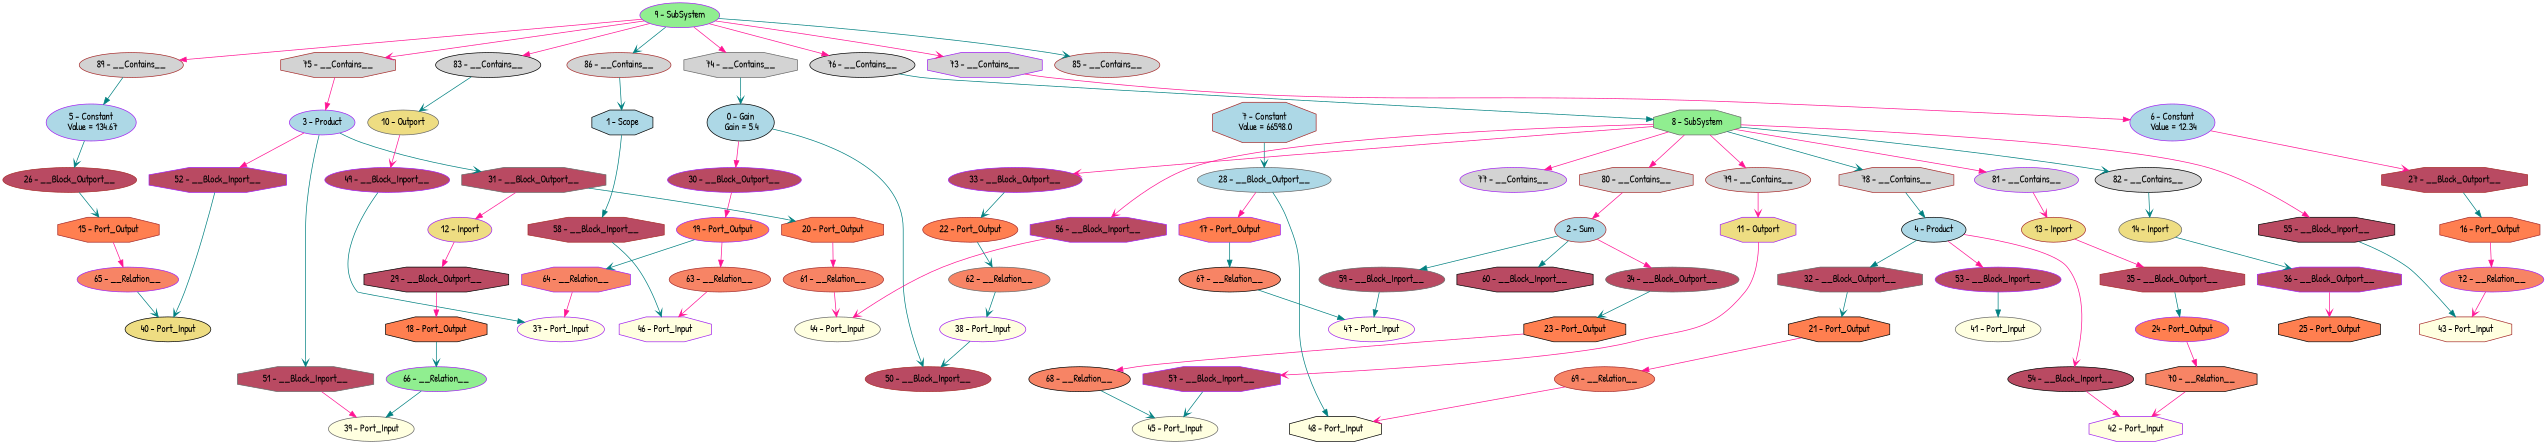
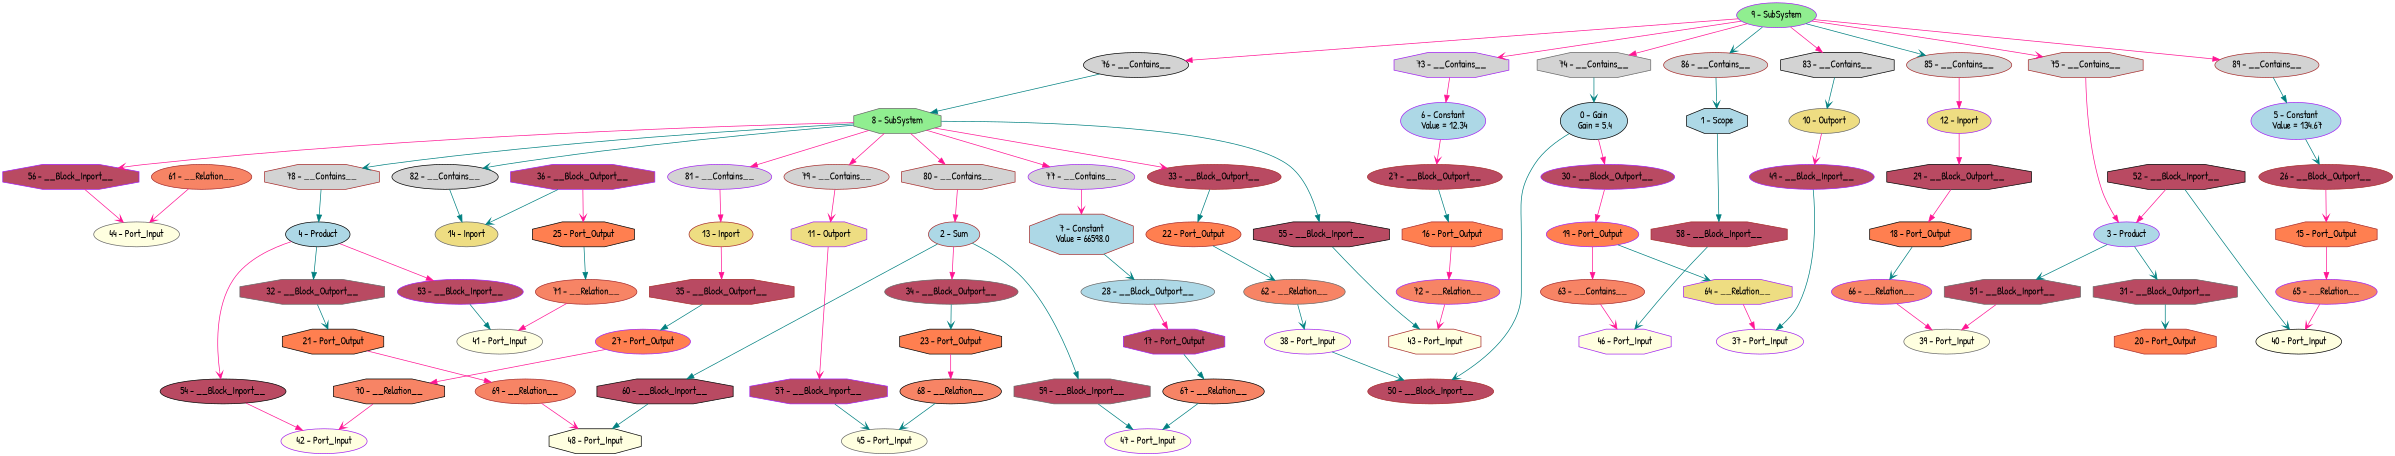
  digraph {
    fontname="Patrick Hand"
    node [color=purple fillcolor="#b94a62" fontname="Patrick Hand" shape=ellipse style=filled]
    edge [arrowhead=normal color=deeppink fontname="Patrick Hand"]
    "0 - Gain\n Gain = 5.4" [color=black fillcolor=lightblue]
    "30 - __Block_Outport__"
    "50 - __Block_Inport__" [color=brown]
    "19 - Port_Output" [fillcolor=coral]
    "1 - Scope" [color=black fillcolor=lightblue shape=octagon]
    "58 - __Block_Inport__" [color=brown shape=octagon]
    "46 - Port_Input" [fillcolor=lightyellow shape=octagon]
    "2 - Sum" [color=brown fillcolor=lightblue]
    "34 - __Block_Outport__" [color=gray40]
-   "59 - __Block_Inport__" [color=gray40]
+   "59 - __Block_Inport__" [color=gray40 shape=octagon]
    "60 - __Block_Inport__" [color=black shape=octagon]
    "23 - Port_Output" [color=black fillcolor=coral shape=octagon]
    "47 - Port_Input" [fillcolor=lightyellow]
    "48 - Port_Input" [color=black fillcolor=lightyellow shape=octagon]
    "3 - Product" [fillcolor=lightblue]
    "31 - __Block_Outport__" [color=gray40 shape=octagon]
    "51 - __Block_Inport__" [color=gray40 shape=octagon]
-   "52 - __Block_Inport__" [shape=octagon]
+   "52 - __Block_Inport__" [color=black shape=octagon]
    "20 - Port_Output" [color=brown fillcolor=coral shape=octagon]
    "39 - Port_Input" [color=gray40 fillcolor=lightyellow]
-   "40 - Port_Input" [color=black fillcolor=lightgoldenrod]
+   "40 - Port_Input" [color=black fillcolor=lightyellow]
    "4 - Product" [color=black fillcolor=lightblue]
    "32 - __Block_Outport__" [color=gray40 shape=octagon]
    "53 - __Block_Inport__"
    "54 - __Block_Inport__" [color=black]
    "21 - Port_Output" [color=black fillcolor=coral shape=octagon]
    "41 - Port_Input" [color=gray40 fillcolor=lightyellow]
-   "42 - Port_Input" [fillcolor=lightyellow shape=octagon]
+   "42 - Port_Input" [fillcolor=lightyellow]
    "5 - Constant\n Value = 134.67" [fillcolor=lightblue]
    "26 - __Block_Outport__" [color=brown]
    "15 - Port_Output" [color=brown fillcolor=coral shape=octagon]
    "6 - Constant\n Value = 12.34" [fillcolor=lightblue]
-   "27 - __Block_Outport__" [color=brown shape=octagon]
+   "27 - __Block_Outport__" [color=brown]
    "16 - Port_Output" [color=brown fillcolor=coral shape=octagon]
    "7 - Constant\n Value = 66598.0" [color=brown fillcolor=lightblue shape=octagon]
    "28 - __Block_Outport__" [color=gray40 fillcolor=lightblue]
-   "17 - Port_Output" [fillcolor=coral shape=octagon]
+   "17 - Port_Output" [shape=octagon]
    "8 - SubSystem" [color=gray40 fillcolor=lightgreen shape=octagon]
-   "33 - __Block_Outport__"
+   "33 - __Block_Outport__" [color=brown]
    "55 - __Block_Inport__" [color=black shape=octagon]
    "56 - __Block_Inport__" [shape=octagon]
    "77 - __Contains__" [fillcolor=lightgray]
    "78 - __Contains__" [color=brown fillcolor=lightgray shape=octagon]
    "79 - __Contains__" [color=brown fillcolor=lightgray]
    "80 - __Contains__" [color=brown fillcolor=lightgray shape=octagon]
    "81 - __Contains__" [fillcolor=lightgray]
    "82 - __Contains__" [color=black fillcolor=lightgray]
    "22 - Port_Output" [color=brown fillcolor=coral]
    "43 - Port_Input" [color=brown fillcolor=lightyellow shape=octagon]
    "44 - Port_Input" [color=gray40 fillcolor=lightyellow]
    "11 - Outport" [fillcolor=lightgoldenrod shape=octagon]
    "13 - Inport" [color=brown fillcolor=lightgoldenrod]
    "14 - Inport" [color=gray40 fillcolor=lightgoldenrod]
    "9 - SubSystem" [fillcolor=lightgreen]
    "73 - __Contains__" [fillcolor=lightgray shape=octagon]
    "74 - __Contains__" [color=gray40 fillcolor=lightgray shape=octagon]
    "75 - __Contains__" [color=brown fillcolor=lightgray shape=octagon]
    "76 - __Contains__" [color=black fillcolor=lightgray]
-   "83 - __Contains__" [color=black fillcolor=lightgray]
+   "83 - __Contains__" [color=black fillcolor=lightgray shape=octagon]
    n60 [color=brown fillcolor=lightgray label="89 - __Contains__"]
    "85 - __Contains__" [color=brown fillcolor=lightgray]
    "86 - __Contains__" [color=brown fillcolor=lightgray]
    "10 - Outport" [color=gray40 fillcolor=lightgoldenrod]
    "12 - Inport" [fillcolor=lightgoldenrod]
    "49 - __Block_Inport__"
    "37 - Port_Input" [fillcolor=lightyellow]
    "57 - __Block_Inport__" [shape=octagon]
    "45 - Port_Input" [color=gray40 fillcolor=lightyellow]
    "29 - __Block_Outport__" [color=black shape=octagon]
    "18 - Port_Output" [color=black fillcolor=coral shape=octagon]
    "35 - __Block_Outport__" [color=brown shape=octagon]
-   "24 - Port_Output" [fillcolor=coral]
+   "24 - Port_Output" [fillcolor=coral label="27 - Port_Output"]
    "36 - __Block_Outport__" [shape=octagon]
    "25 - Port_Output" [color=black fillcolor=coral shape=octagon]
    "65 - __Relation__" [fillcolor="#f78465"]
    "72 - __Relation__" [fillcolor="#f78465"]
    "67 - __Relation__" [color=black fillcolor="#f78465"]
-   "66 - __Relation__" [fillcolor=lightgreen]
-   "63 - __Relation__" [color=brown fillcolor="#f78465"]
-   "64 - __Relation__" [fillcolor="#f78465" shape=octagon]
+   "66 - __Relation__" [fillcolor="#f78465"]
+   "63 - __Relation__" [color=brown fillcolor="#f78465" label="63 - __Contains__"]
+   "64 - __Relation__" [fillcolor=lightgoldenrod shape=octagon]
    "61 - __Relation__" [color=brown fillcolor="#f78465"]
    "69 - __Relation__" [color=brown fillcolor="#f78465"]
    "62 - __Relation__" [color=gray40 fillcolor="#f78465"]
    "38 - Port_Input" [fillcolor=lightyellow]
    "68 - __Relation__" [color=black fillcolor="#f78465"]
    "70 - __Relation__" [color=black fillcolor="#f78465" shape=octagon]
+   "71 - __Relation__" [color=brown fillcolor="#f78465"]
    "0 - Gain\n Gain = 5.4" -> "30 - __Block_Outport__"
    "0 - Gain\n Gain = 5.4" -> "50 - __Block_Inport__" [arrowhead=vee color=teal]
    "30 - __Block_Outport__" -> "19 - Port_Output"
    "19 - Port_Output" -> "63 - __Relation__"
    "19 - Port_Output" -> "64 - __Relation__" [arrowhead=vee color=teal]
    "1 - Scope" -> "58 - __Block_Inport__" [color=teal]
    "58 - __Block_Inport__" -> "46 - Port_Input" [arrowhead=vee color=teal]
    "2 - Sum" -> "34 - __Block_Outport__"
    "2 - Sum" -> "59 - __Block_Inport__" [color=teal]
    "2 - Sum" -> "60 - __Block_Inport__" [color=teal]
    "34 - __Block_Outport__" -> "23 - Port_Output" [arrowhead=vee color=teal]
    "59 - __Block_Inport__" -> "47 - Port_Input" [color=teal]
-   "28 - __Block_Outport__" -> "48 - Port_Input" [color=teal]
+   "60 - __Block_Inport__" -> "48 - Port_Input" [color=teal]
    "23 - Port_Output" -> "68 - __Relation__"
    "3 - Product" -> "31 - __Block_Outport__" [arrowhead=vee color=teal]
    "3 - Product" -> "51 - __Block_Inport__" [arrowhead=vee color=teal]
-   "3 - Product" -> "52 - __Block_Inport__"
+   "52 - __Block_Inport__" -> "3 - Product"
    "31 - __Block_Outport__" -> "20 - Port_Output" [arrowhead=vee color=teal]
    "51 - __Block_Inport__" -> "39 - Port_Input"
    "52 - __Block_Inport__" -> "40 - Port_Input" [arrowhead=vee color=teal]
-   "20 - Port_Output" -> "61 - __Relation__"
    "4 - Product" -> "32 - __Block_Outport__" [color=teal]
    "4 - Product" -> "53 - __Block_Inport__"
    "4 - Product" -> "54 - __Block_Inport__" [arrowhead=vee]
    "32 - __Block_Outport__" -> "21 - Port_Output" [arrowhead=vee color=teal]
    "53 - __Block_Inport__" -> "41 - Port_Input" [color=teal]
    "54 - __Block_Inport__" -> "42 - Port_Input"
    "21 - Port_Output" -> "69 - __Relation__"
    "5 - Constant\n Value = 134.67" -> "26 - __Block_Outport__" [arrowhead=vee color=teal]
-   "26 - __Block_Outport__" -> "15 - Port_Output" [arrowhead=vee color=teal]
+   "26 - __Block_Outport__" -> "15 - Port_Output" [arrowhead=vee]
    "15 - Port_Output" -> "65 - __Relation__"
    "6 - Constant\n Value = 12.34" -> "27 - __Block_Outport__" [arrowhead=vee]
    "27 - __Block_Outport__" -> "16 - Port_Output" [color=teal]
    "16 - Port_Output" -> "72 - __Relation__"
    "7 - Constant\n Value = 66598.0" -> "28 - __Block_Outport__" [arrowhead=vee color=teal]
    "28 - __Block_Outport__" -> "17 - Port_Output"
    "17 - Port_Output" -> "67 - __Relation__" [color=teal]
    "8 - SubSystem" -> "33 - __Block_Outport__" [arrowhead=vee]
-   "8 - SubSystem" -> "55 - __Block_Inport__"
+   "8 - SubSystem" -> "55 - __Block_Inport__" [color=teal]
    "8 - SubSystem" -> "56 - __Block_Inport__" [arrowhead=vee]
    "8 - SubSystem" -> "77 - __Contains__"
    "8 - SubSystem" -> "78 - __Contains__" [arrowhead=vee color=teal]
    "8 - SubSystem" -> "79 - __Contains__"
    "8 - SubSystem" -> "80 - __Contains__"
    "8 - SubSystem" -> "81 - __Contains__"
    "8 - SubSystem" -> "82 - __Contains__" [arrowhead=vee color=teal]
-   "33 - __Block_Outport__" -> "22 - Port_Output" [arrowhead=vee color=teal]
+   "33 - __Block_Outport__" -> "22 - Port_Output" [color=teal]
    "55 - __Block_Inport__" -> "43 - Port_Input" [color=teal]
    "56 - __Block_Inport__" -> "44 - Port_Input" [arrowhead=vee]
+   "77 - __Contains__" -> "7 - Constant\n Value = 66598.0" [arrowhead=vee]
    "78 - __Contains__" -> "4 - Product" [color=teal]
    "79 - __Contains__" -> "11 - Outport" [arrowhead=vee]
    "80 - __Contains__" -> "2 - Sum"
-   "81 - __Contains__" -> "13 - Inport" [arrowhead=vee]
-   "82 - __Contains__" -> "14 - Inport" [arrowhead=vee color=teal]
+   "81 - __Contains__" -> "13 - Inport"
+   "82 - __Contains__" -> "14 - Inport" [color=teal]
    "22 - Port_Output" -> "62 - __Relation__" [arrowhead=vee color=teal]
    "11 - Outport" -> "57 - __Block_Inport__" [arrowhead=vee]
    "13 - Inport" -> "35 - __Block_Outport__"
-   "14 - Inport" -> "36 - __Block_Outport__" [arrowhead=vee color=teal]
+   "36 - __Block_Outport__" -> "14 - Inport" [arrowhead=vee color=teal]
    "9 - SubSystem" -> "73 - __Contains__" [arrowhead=vee]
    "9 - SubSystem" -> "74 - __Contains__"
    "9 - SubSystem" -> "75 - __Contains__" [arrowhead=vee]
    "9 - SubSystem" -> "76 - __Contains__"
    "9 - SubSystem" -> "83 - __Contains__"
    "9 - SubSystem" -> n60
    "9 - SubSystem" -> "85 - __Contains__" [arrowhead=vee color=teal]
    "9 - SubSystem" -> "86 - __Contains__" [arrowhead=vee color=teal]
    "73 - __Contains__" -> "6 - Constant\n Value = 12.34"
    "74 - __Contains__" -> "0 - Gain\n Gain = 5.4" [arrowhead=vee color=teal]
    "75 - __Contains__" -> "3 - Product"
    "76 - __Contains__" -> "8 - SubSystem" [color=teal]
    "83 - __Contains__" -> "10 - Outport" [arrowhead=vee color=teal]
    n60 -> "5 - Constant\n Value = 134.67" [color=teal]
-   "31 - __Block_Outport__" -> "12 - Inport"
+   "85 - __Contains__" -> "12 - Inport"
    "86 - __Contains__" -> "1 - Scope" [arrowhead=vee color=teal]
    "10 - Outport" -> "49 - __Block_Inport__" [arrowhead=vee]
    "12 - Inport" -> "29 - __Block_Outport__"
    "49 - __Block_Inport__" -> "37 - Port_Input" [color=teal]
    "57 - __Block_Inport__" -> "45 - Port_Input" [arrowhead=vee color=teal]
    "29 - __Block_Outport__" -> "18 - Port_Output"
    "18 - Port_Output" -> "66 - __Relation__" [arrowhead=vee color=teal]
    "35 - __Block_Outport__" -> "24 - Port_Output" [color=teal]
    "24 - Port_Output" -> "70 - __Relation__"
    "36 - __Block_Outport__" -> "25 - Port_Output" [arrowhead=vee]
-   "65 - __Relation__" -> "40 - Port_Input" [arrowhead=vee color=teal]
+   "25 - Port_Output" -> "71 - __Relation__" [color=teal]
+   "65 - __Relation__" -> "40 - Port_Input" [arrowhead=vee]
    "72 - __Relation__" -> "43 - Port_Input" [arrowhead=vee]
    "67 - __Relation__" -> "47 - Port_Input" [color=teal]
-   "66 - __Relation__" -> "39 - Port_Input" [color=teal]
+   "66 - __Relation__" -> "39 - Port_Input"
    "63 - __Relation__" -> "46 - Port_Input" [arrowhead=vee]
    "64 - __Relation__" -> "37 - Port_Input"
    "61 - __Relation__" -> "44 - Port_Input" [arrowhead=vee]
    "69 - __Relation__" -> "48 - Port_Input" [arrowhead=vee]
    "62 - __Relation__" -> "38 - Port_Input" [arrowhead=vee color=teal]
    "38 - Port_Input" -> "50 - __Block_Inport__" [arrowhead=vee color=teal]
    "68 - __Relation__" -> "45 - Port_Input" [arrowhead=vee color=teal]
    "70 - __Relation__" -> "42 - Port_Input" [arrowhead=vee]
+   "71 - __Relation__" -> "41 - Port_Input"
  }
